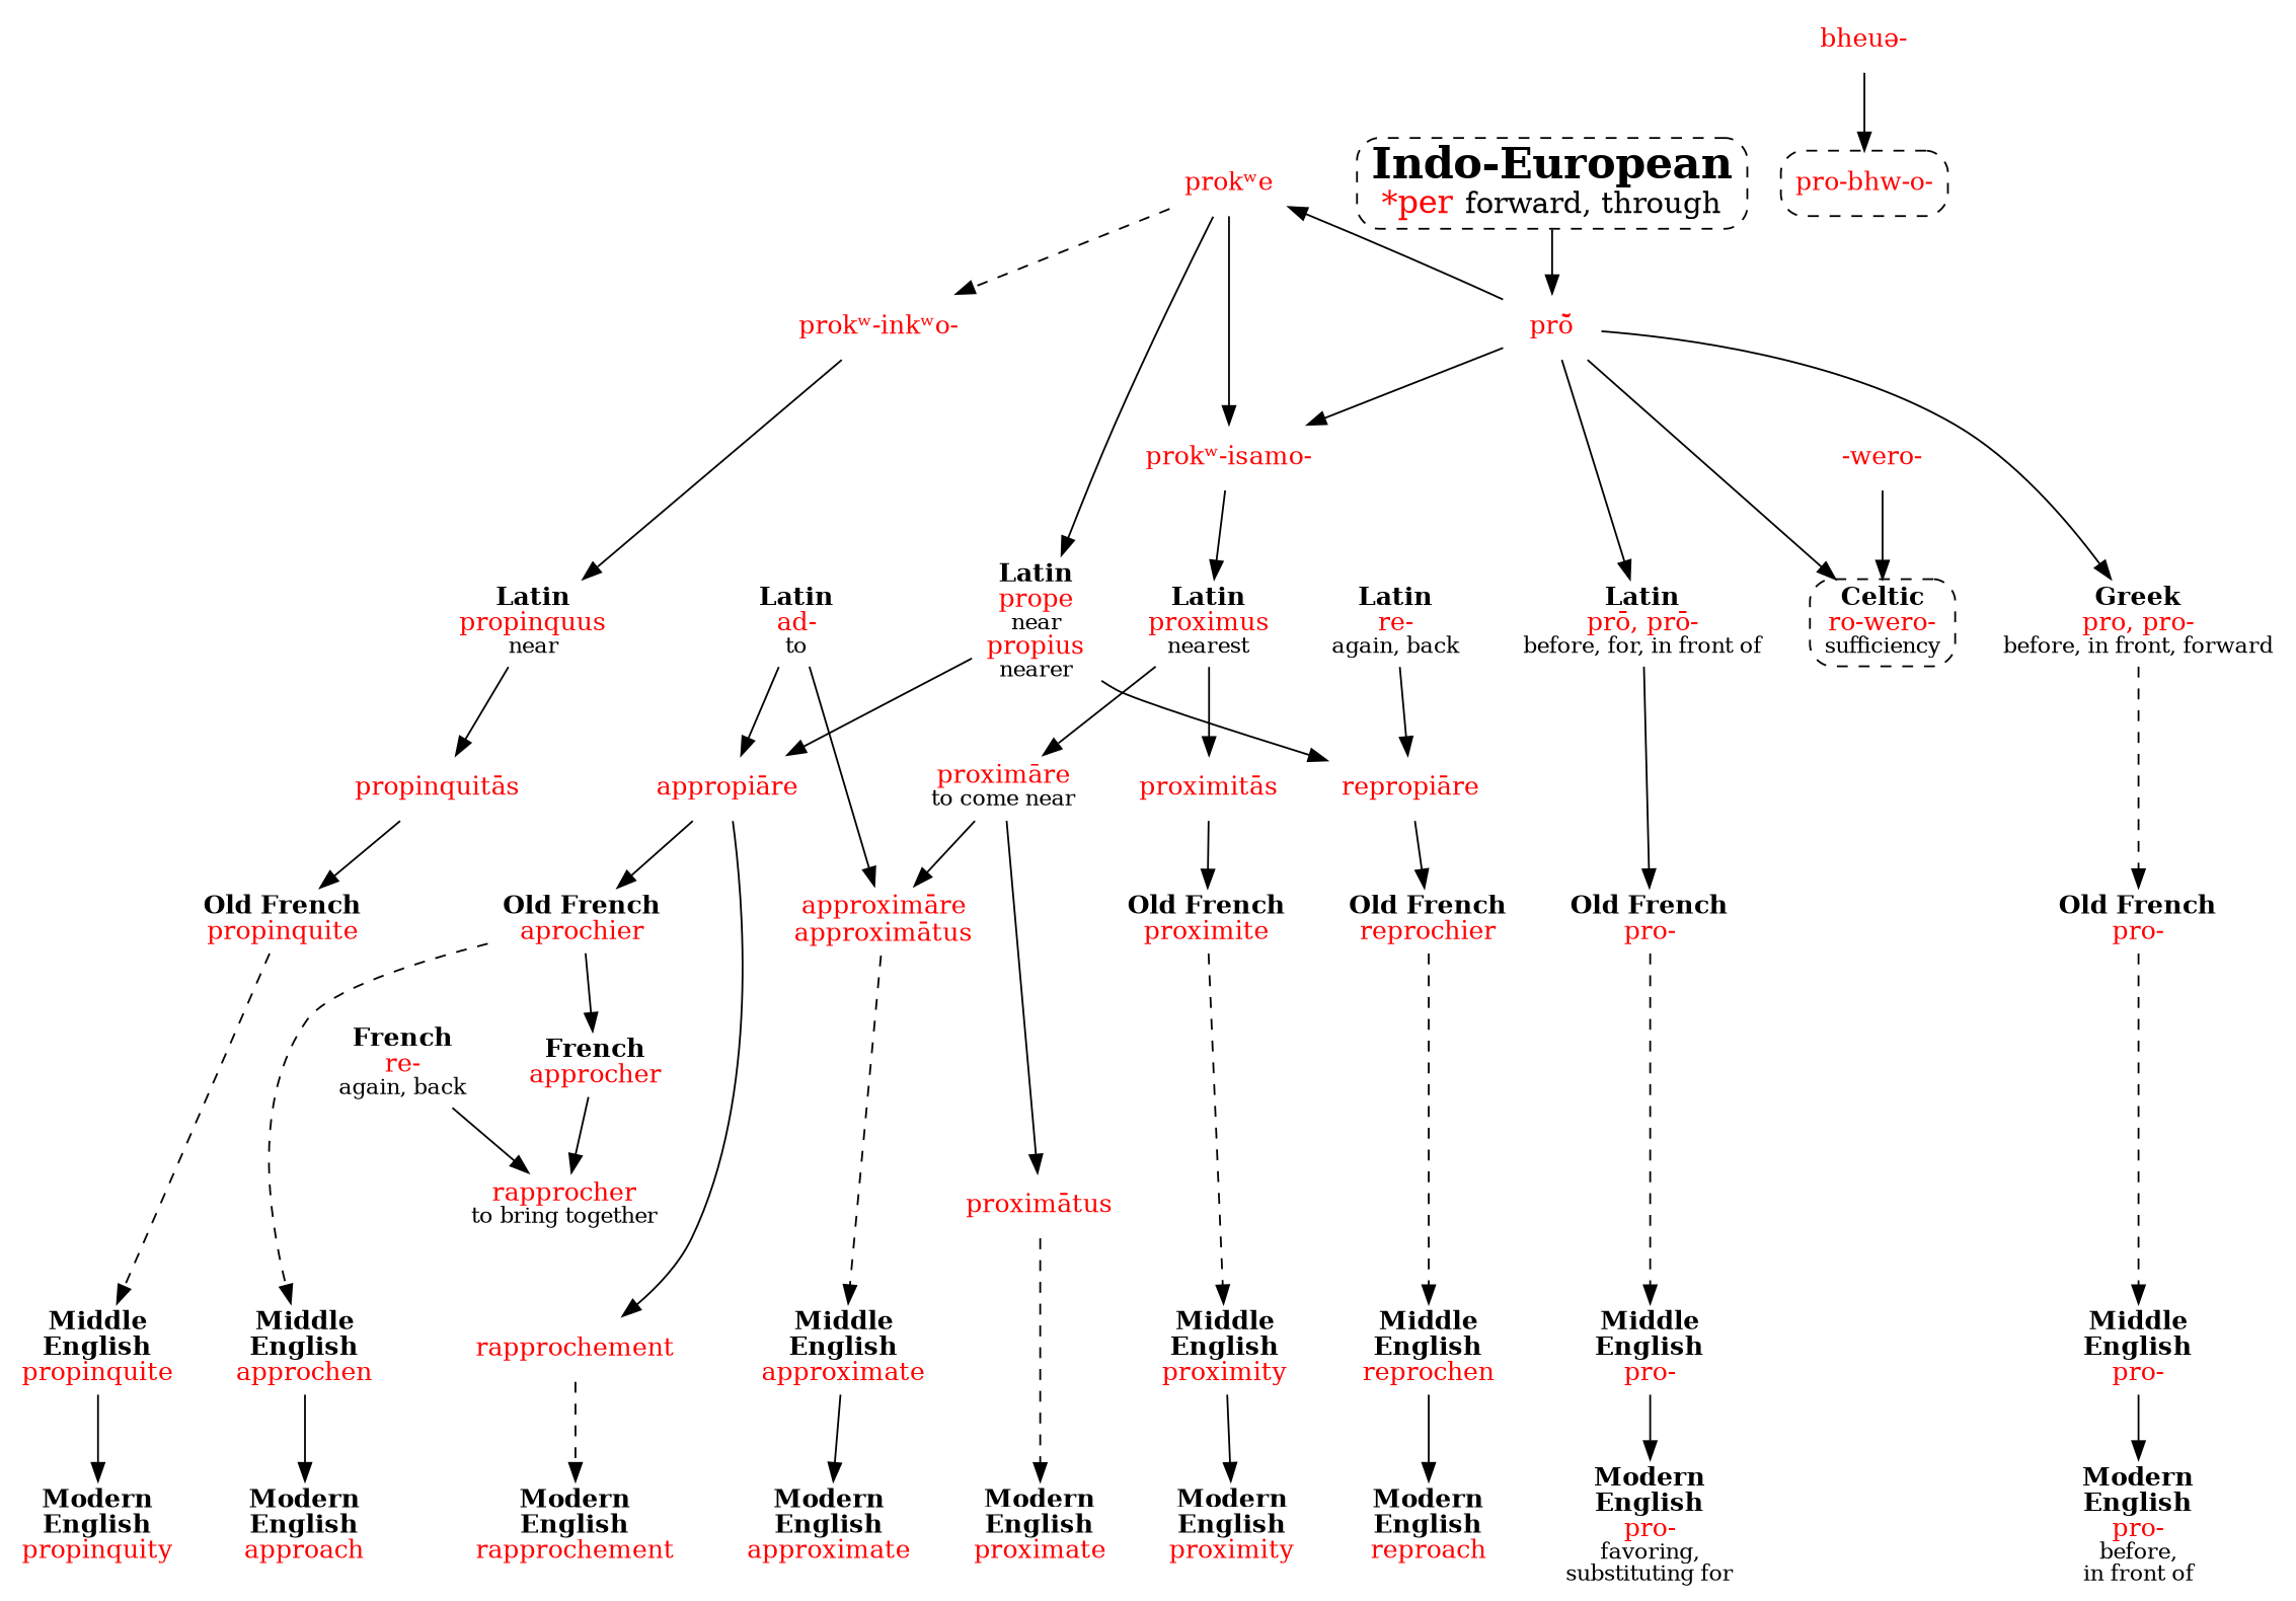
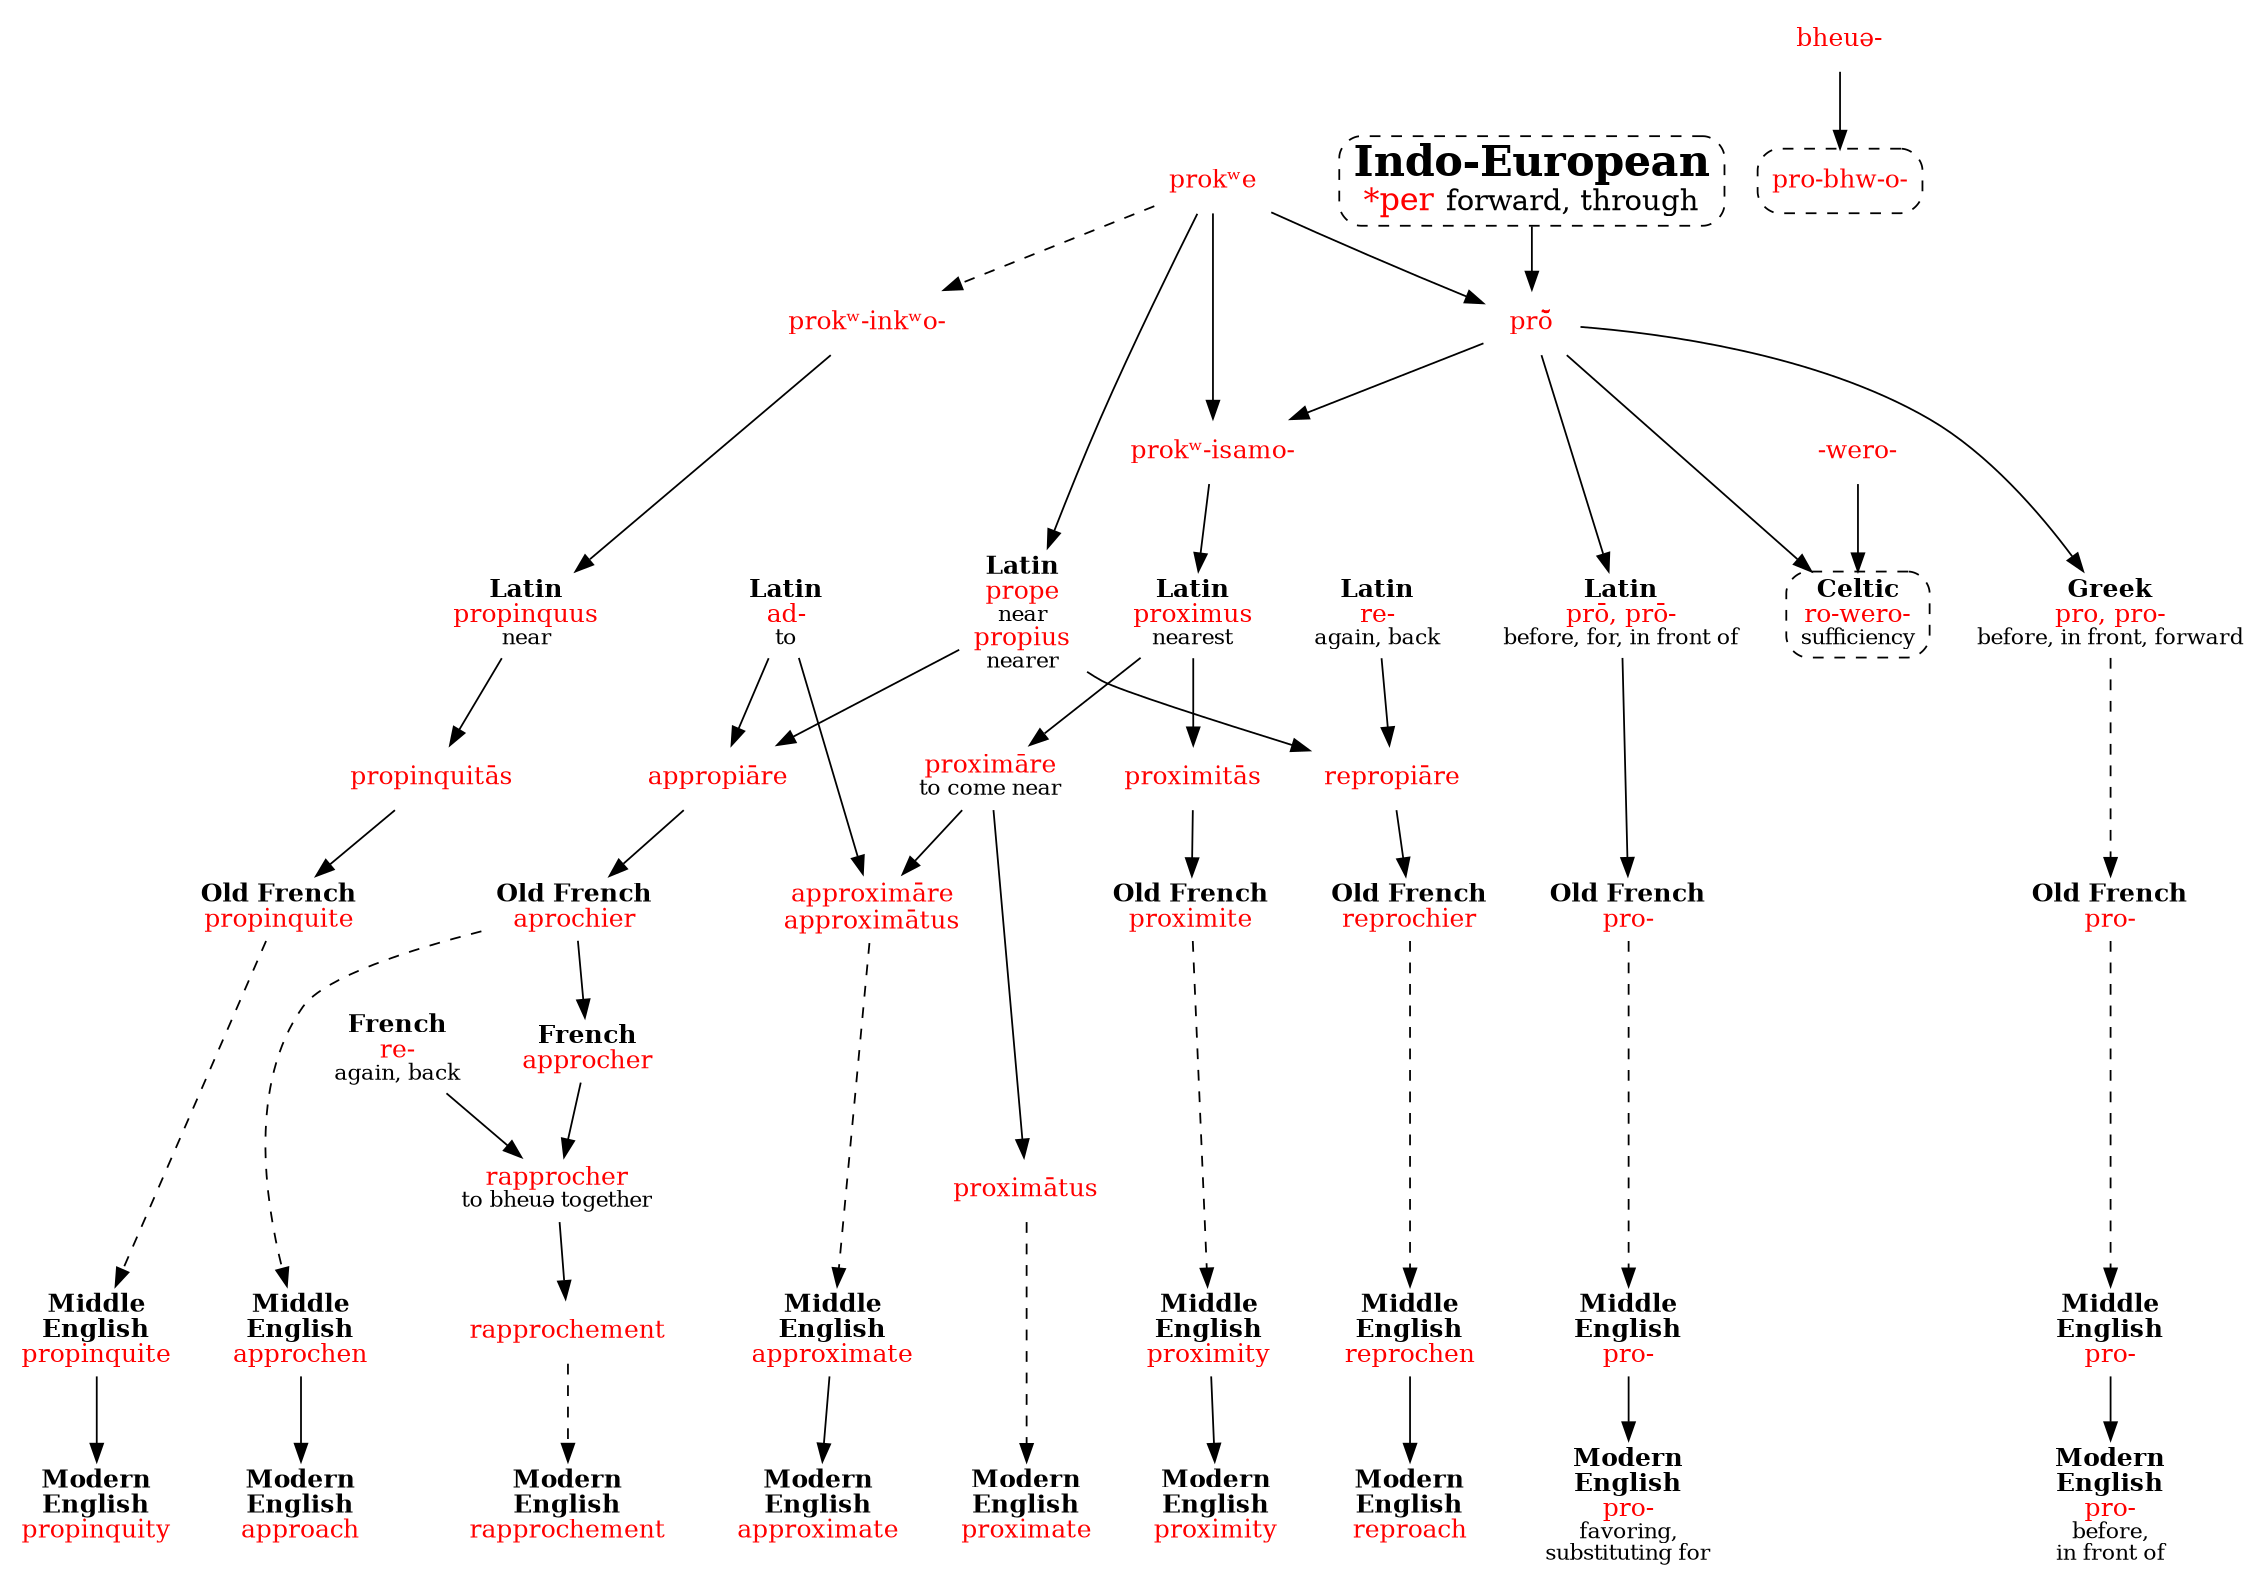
  strict digraph {
    node [shape=none]
    n1 [label=<<font color="red">prokʷe</font>>]
    n2 [label=<<font color="red">pro-bhw-o-</font>> shape=box style="dashed,rounded"]
    n3 [label=<<b>Latin</b><br/><font color="red">prō, prō-</font><br/><font point-size="12">before, for, in front of</font>>]
    n4 [label=<<b>Greek</b><br/><font color="red">pro, pro-</font><br/><font point-size="12">before, in front, forward</font>>]
    n5 [label=<<b>Celtic</b><br/><font color="red">ro-wero-</font><br/><font point-size="12">sufficiency</font>> shape=box style="dashed,rounded"]
    n6 [label=<<b>Latin</b><br/><font color="red">prope</font><br/><font point-size="12">near</font><br/><font color="red">propius</font><br/><font point-size="12">nearer</font>>]
    n7 [label=<<b>Latin</b><br/><font color="red">propinquus</font><br/><font point-size="12">near</font>>]
    n8 [label=<<b>Latin</b><br/><font color="red">proximus</font><br/><font point-size="12">nearest</font>>]
    n9 [label=<<b>Modern<br/>English</b><br/><font color="red">approach</font>>]
    n10 [label=<<b>Modern<br/>English</b><br/><font color="red">rapprochement</font>>]
    n11 [label=<<b>Modern<br/>English</b><br/><font color="red">reproach</font>>]
    n12 [label=<<b>Modern<br/>English</b><br/><font color="red">propinquity</font>>]
    n13 [label=<<b>Modern<br/>English</b><br/><font color="red">proximate</font>>]
    n14 [label=<<b>Modern<br/>English</b><br/><font color="red">proximity</font>>]
    n15 [label=<<b>Modern<br/>English</b><br/><font color="red">approximate</font>>]
    n16 [label=<<b>Modern<br/>English</b><br/><font color="red">pro-</font><br/><font point-size="12">favoring,<br/>substituting for</font>>]
    n17 [label=<<b>Modern<br/>English</b><br/><font color="red">pro-</font><br/><font point-size="12">before,<br/>in front of</font>>]
    n18 [label=<<b>Old French</b><br/><font color="red">aprochier</font>>]
    n19 [label=<<b>Old French</b><br/><font color="red">reprochier</font>>]
    n20 [label=<<b>Old French</b><br/><font color="red">propinquite</font>>]
    n21 [label=<<b>Old French</b><br/><font color="red">proximite</font>>]
    n22 [label=<<b>Old French</b><br/><font color="red">pro-</font>>]
    n23 [label=<<b>Old French</b><br/><font color="red">pro-</font>>]
    n24 [label=<<b>Middle<br/>English</b><br/><font color="red">approchen</font>>]
    n25 [label=<<b>Middle<br/>English</b><br/><font color="red">reprochen</font>>]
    n26 [label=<<b>Middle<br/>English</b><br/><font color="red">propinquite</font>>]
    n27 [label=<<b>Middle<br/>English</b><br/><font color="red">proximity</font>>]
    n28 [label=<<b>Middle<br/>English</b><br/><font color="red">approximate</font>>]
    n29 [label=<<b>Middle<br/>English</b><br/><font color="red">pro-</font>>]
    n30 [label=<<b>Middle<br/>English</b><br/><font color="red">pro-</font>>]
    n31 [label=<<font color="red">prokʷ-inkʷo-</font>>]
    n32 [label=<<font color="red">prokʷ-isamo-</font>>]
    n33 [label=<<font color="red">appropiāre</font>>]
    n34 [label=<<font color="red">repropiāre</font>>]
    n35 [label=<<font color="red">propinquitās</font>>]
    n36 [label=<<font color="red">proximāre</font><br/><font point-size="12">to come near</font>>]
    n37 [label=<<font color="red">proximitās</font>>]
    n38 [label=<<b>French</b><br/><font color="red">approcher</font>>]
    n39 [label=<<font point-size="24"><b>Indo-European</b></font><br/><font point-size="18" color="red">*per </font><font point-size="16">forward, through</font>> shape=box style="dashed,rounded"]
    n40 [label=<<font color="red">prō̆</font>>]
    n41 [label=<<font color="red">bheuə-</font>>]
    n42 [label=<<font color="red">-wero-</font>>]
    n43 [label=<<font color="red">approximāre<br/>approximātus</font>>]
    n44 [label=<<font color="red">proximātus</font>>]
    n45 [label=<<b>Latin</b><br/><font color="red">ad-</font><br/><font point-size="12">to</font>>]
-   n46 [label=<<font color="red">rapprocher</font><br/><font point-size="12">to bring together</font>>]
+   n46 [label=<<font color="red">rapprocher</font><br/><font point-size="12">to bheuə together</font>>]
    n47 [label=<<font color="red">rapprochement</font>>]
    n48 [label=<<b>French</b><br/><font color="red">re-</font><br/><font point-size="12">again, back</font>>]
    n49 [label=<<b>Latin</b><br/><font color="red">re-</font><br/><font point-size="12">again, back</font>>]
    subgraph sub_1 {
      rank=same
      n1
      n2
    }
    subgraph sub_2 {
      rank=same
      n3
      n4
      n5
      n6
      n7
      n8
    }
    subgraph sub_3 {
      rank=same
      n9
      n10
      n11
      n12
      n13
      n14
      n15
      n16
      n17
    }
    subgraph sub_4 {
      rank=same
      n18
      n19
      n20
      n21
      n22
      n23
    }
    subgraph sub_5 {
      rank=same
      n24
      n25
      n26
      n27
      n28
      n29
      n30
    }
    n1 -> n6
    n1 -> n31 [style=dashed]
    n1 -> n32
    n3 -> n22
    n4 -> n23 [style=dashed]
    n6 -> n33
    n6 -> n34
    n7 -> n35
    n8 -> n36
    n8 -> n37
    n18 -> n24 [style=dashed]
    n18 -> n38
    n19 -> n25 [style=dashed]
    n20 -> n26 [style=dashed]
    n21 -> n27 [style=dashed]
    n22 -> n29 [style=dashed]
    n23 -> n30 [style=dashed]
    n24 -> n9
    n25 -> n11
    n26 -> n12
    n27 -> n14
    n28 -> n15
    n29 -> n16
    n30 -> n17
    n31 -> n7
    n32 -> n8
    n33 -> n18
    n34 -> n19
    n35 -> n20
    n36 -> n43
    n36 -> n44
    n37 -> n21
    n38 -> n46
    n39 -> n40
-   n40 -> n1
+   n1 -> n40
    n40 -> n3
    n40 -> n4
    n40 -> n5
    n40 -> n32
    n41 -> n2
    n42 -> n5
    n43 -> n28 [style=dashed]
    n44 -> n13 [style=dashed]
    n45 -> n33
    n45 -> n43
-   n33 -> n47
+   n46 -> n47
    n47 -> n10 [style=dashed]
    n48 -> n46
    n49 -> n34
  }
